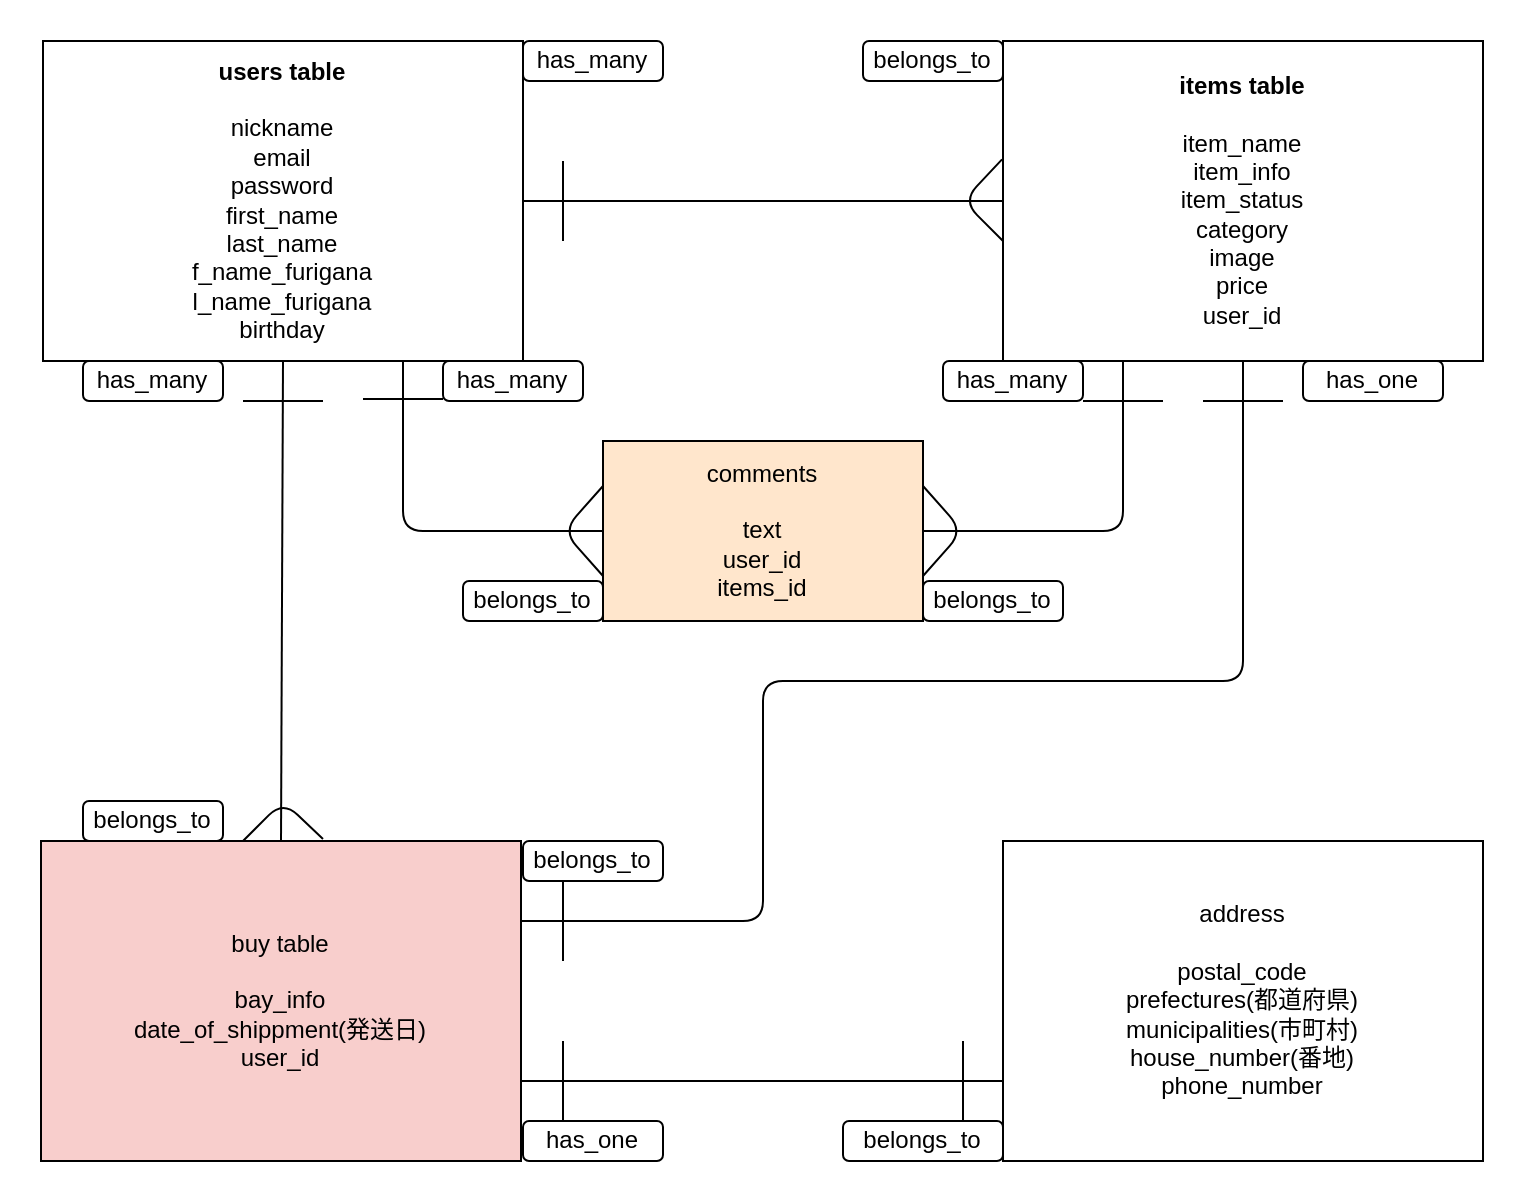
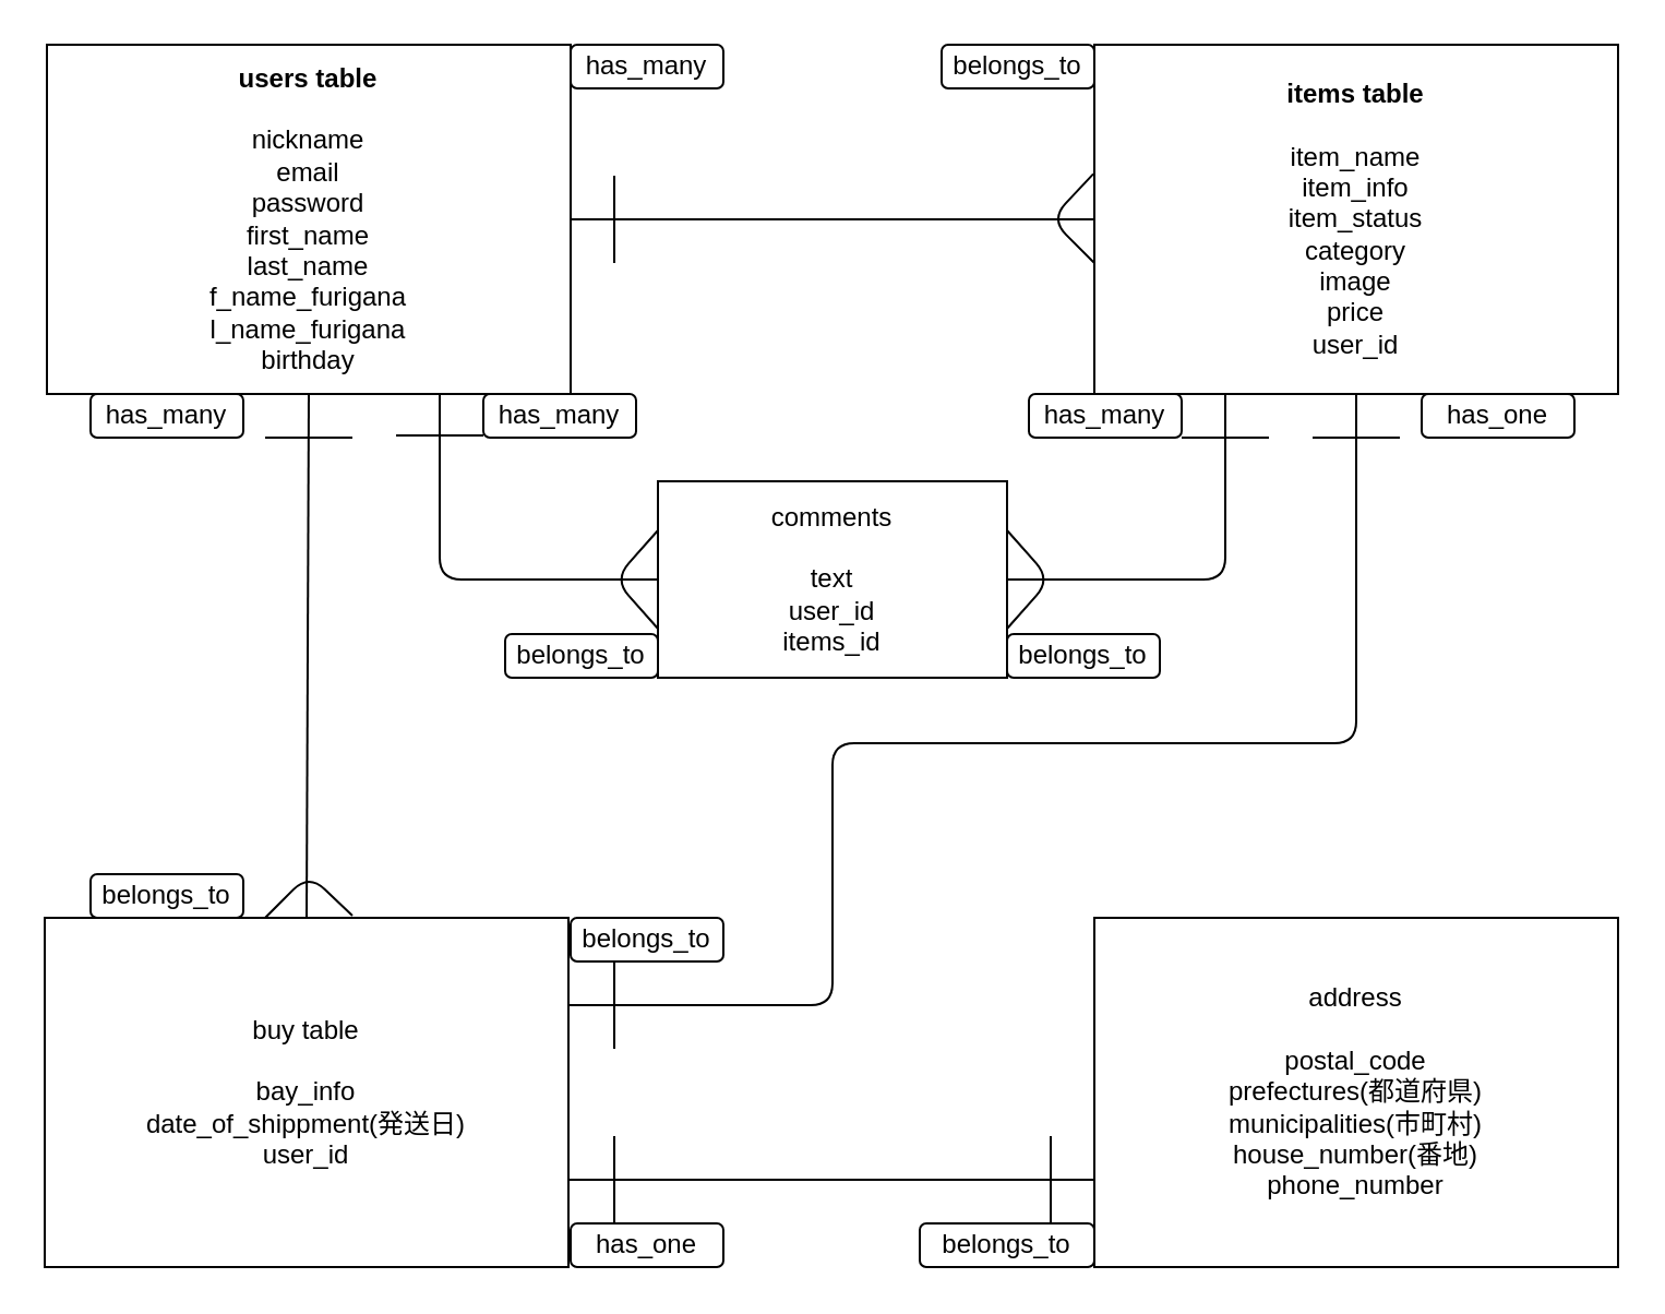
  <mxCell id="0" />
  <mxCell id="1" parent="0" />
  <mxCell id="2" value="&lt;b&gt;users table&lt;/b&gt;&lt;br&gt;&lt;br&gt;nickname&lt;br&gt;email&lt;br&gt;password&lt;br&gt;first_name&lt;br&gt;last_name&lt;br&gt;f_name_furigana&lt;br&gt;l_name_furigana&lt;br&gt;birthday" style="rounded=0;whiteSpace=wrap;html=1;" vertex="1" parent="1"><mxGeometry x="21" y="20" width="240" height="160" as="geometry" /></mxCell>
  <mxCell id="3" value="&lt;b&gt;items table&lt;/b&gt;&lt;br&gt;&lt;br&gt;item_name&lt;br&gt;item_info&lt;br&gt;item_status&lt;br&gt;category&lt;br&gt;image&lt;br&gt;price&lt;br&gt;user_id" style="rounded=0;whiteSpace=wrap;html=1;" vertex="1" parent="1"><mxGeometry x="501" y="20" width="240" height="160" as="geometry" /></mxCell>
  <mxCell id="4" value="" style="endArrow=none;html=1;exitX=1;exitY=0.5;exitDx=0;exitDy=0;entryX=0;entryY=0.5;entryDx=0;entryDy=0;" edge="1" parent="1" source="2" target="3"><mxGeometry width="50" height="50" relative="1" as="geometry"><mxPoint x="561" y="400" as="sourcePoint" /><mxPoint x="491" y="100" as="targetPoint" /><Array as="points" /></mxGeometry></mxCell>
- <mxCell id="5" value="comments&lt;br&gt;&lt;br&gt;text&lt;br&gt;user_id&lt;br&gt;items_id" style="rounded=0;whiteSpace=wrap;html=1;fillColor=#ffe6cc;" vertex="1" parent="1"><mxGeometry x="301" y="220" width="160" height="90" as="geometry" /></mxCell>
+ <mxCell id="5" value="comments&lt;br&gt;&lt;br&gt;text&lt;br&gt;user_id&lt;br&gt;items_id" style="rounded=0;whiteSpace=wrap;html=1;" vertex="1" parent="1"><mxGeometry x="301" y="220" width="160" height="90" as="geometry" /></mxCell>
  <mxCell id="6" value="address&lt;br&gt;&lt;br&gt;postal_code&lt;br&gt;prefectures(都道府県)&lt;br&gt;municipalities(市町村)&lt;br&gt;house_number(番地)&lt;br&gt;phone_number" style="rounded=0;whiteSpace=wrap;html=1;" vertex="1" parent="1"><mxGeometry x="501" y="420" width="240" height="160" as="geometry" /></mxCell>
- <mxCell id="7" value="buy table&lt;br&gt;&lt;br&gt;bay_info&lt;br&gt;date_of_shippment(発送日)&lt;br&gt;user_id" style="rounded=0;whiteSpace=wrap;html=1;fillColor=#f8cecc;" vertex="1" parent="1"><mxGeometry x="20" y="420" width="240" height="160" as="geometry" /></mxCell>
+ <mxCell id="7" value="buy table&lt;br&gt;&lt;br&gt;bay_info&lt;br&gt;date_of_shippment(発送日)&lt;br&gt;user_id" style="rounded=0;whiteSpace=wrap;html=1;" vertex="1" parent="1"><mxGeometry x="20" y="420" width="240" height="160" as="geometry" /></mxCell>
  <mxCell id="8" value="" style="endArrow=none;html=1;exitX=0.5;exitY=1;exitDx=0;exitDy=0;entryX=0.5;entryY=0;entryDx=0;entryDy=0;" edge="1" parent="1" source="2" target="7"><mxGeometry width="50" height="50" relative="1" as="geometry"><mxPoint x="131" y="260" as="sourcePoint" /><mxPoint x="371" y="260" as="targetPoint" /><Array as="points" /></mxGeometry></mxCell>
  <mxCell id="9" value="" style="endArrow=none;html=1;exitX=1;exitY=0.25;exitDx=0;exitDy=0;" edge="1" parent="1" source="7"><mxGeometry width="50" height="50" relative="1" as="geometry"><mxPoint x="261" y="449" as="sourcePoint" /><mxPoint x="381" y="420" as="targetPoint" /><Array as="points"><mxPoint x="381" y="460" /></Array></mxGeometry></mxCell>
  <mxCell id="10" value="" style="endArrow=none;html=1;entryX=0.5;entryY=1;entryDx=0;entryDy=0;" edge="1" parent="1" target="3"><mxGeometry width="50" height="50" relative="1" as="geometry"><mxPoint x="381" y="420" as="sourcePoint" /><mxPoint x="621" y="220" as="targetPoint" /><Array as="points"><mxPoint x="381" y="390" /><mxPoint x="381" y="370" /><mxPoint x="381" y="340" /><mxPoint x="431" y="340" /><mxPoint x="621" y="340" /><mxPoint x="621" y="280" /></Array></mxGeometry></mxCell>
  <mxCell id="11" value="" style="endArrow=none;html=1;" edge="1" parent="1"><mxGeometry width="50" height="50" relative="1" as="geometry"><mxPoint x="601" y="200" as="sourcePoint" /><mxPoint x="641" y="200" as="targetPoint" /><Array as="points"><mxPoint x="621" y="200" /></Array></mxGeometry></mxCell>
  <mxCell id="12" value="" style="endArrow=none;html=1;" edge="1" parent="1"><mxGeometry width="50" height="50" relative="1" as="geometry"><mxPoint x="281" y="440" as="sourcePoint" /><mxPoint x="281" y="480" as="targetPoint" /><Array as="points" /></mxGeometry></mxCell>
  <mxCell id="13" value="belongs_to" style="rounded=1;whiteSpace=wrap;html=1;" vertex="1" parent="1"><mxGeometry x="431" y="20" width="70" height="20" as="geometry" /></mxCell>
  <mxCell id="14" value="has_many" style="rounded=1;whiteSpace=wrap;html=1;" vertex="1" parent="1"><mxGeometry x="261" y="20" width="70" height="20" as="geometry" /></mxCell>
  <mxCell id="15" value="has_many" style="rounded=1;whiteSpace=wrap;html=1;" vertex="1" parent="1"><mxGeometry x="41" y="180" width="70" height="20" as="geometry" /></mxCell>
  <mxCell id="16" value="belongs_to" style="rounded=1;whiteSpace=wrap;html=1;" vertex="1" parent="1"><mxGeometry x="41" y="400" width="70" height="20" as="geometry" /></mxCell>
  <mxCell id="17" value="" style="endArrow=none;html=1;entryX=0.25;entryY=1;entryDx=0;entryDy=0;exitX=1;exitY=0.5;exitDx=0;exitDy=0;" edge="1" parent="1" source="5" target="3"><mxGeometry width="50" height="50" relative="1" as="geometry"><mxPoint x="461" y="230" as="sourcePoint" /><mxPoint x="561" y="190" as="targetPoint" /><Array as="points"><mxPoint x="561" y="265" /></Array></mxGeometry></mxCell>
  <mxCell id="18" value="" style="endArrow=none;html=1;entryX=0.75;entryY=1;entryDx=0;entryDy=0;exitX=0;exitY=0.5;exitDx=0;exitDy=0;" edge="1" parent="1" source="5" target="2"><mxGeometry width="50" height="50" relative="1" as="geometry"><mxPoint x="301" y="230" as="sourcePoint" /><mxPoint x="201" y="190" as="targetPoint" /><Array as="points"><mxPoint x="201" y="265" /></Array></mxGeometry></mxCell>
  <mxCell id="19" value="" style="endArrow=none;html=1;" edge="1" parent="1"><mxGeometry width="50" height="50" relative="1" as="geometry"><mxPoint x="181" y="199" as="sourcePoint" /><mxPoint x="221" y="199" as="targetPoint" /></mxGeometry></mxCell>
  <mxCell id="20" value="" style="endArrow=none;html=1;" edge="1" parent="1"><mxGeometry width="50" height="50" relative="1" as="geometry"><mxPoint x="541" y="200" as="sourcePoint" /><mxPoint x="581" y="200" as="targetPoint" /></mxGeometry></mxCell>
  <mxCell id="21" value="" style="endArrow=none;html=1;" edge="1" parent="1"><mxGeometry width="50" height="50" relative="1" as="geometry"><mxPoint x="121" y="420" as="sourcePoint" /><mxPoint x="161" y="419" as="targetPoint" /><Array as="points"><mxPoint x="141" y="400" /></Array></mxGeometry></mxCell>
  <mxCell id="22" value="" style="endArrow=none;html=1;exitX=-0.002;exitY=0.37;exitDx=0;exitDy=0;exitPerimeter=0;" edge="1" parent="1" source="3"><mxGeometry width="50" height="50" relative="1" as="geometry"><mxPoint x="421" y="132.5" as="sourcePoint" /><mxPoint x="501" y="120" as="targetPoint" /><Array as="points"><mxPoint x="481" y="100" /></Array></mxGeometry></mxCell>
  <mxCell id="23" value="" style="endArrow=none;html=1;entryX=0;entryY=0.75;entryDx=0;entryDy=0;exitX=1;exitY=0.75;exitDx=0;exitDy=0;" edge="1" parent="1" source="7" target="6"><mxGeometry width="50" height="50" relative="1" as="geometry"><mxPoint x="356" y="560" as="sourcePoint" /><mxPoint x="406" y="510" as="targetPoint" /></mxGeometry></mxCell>
  <mxCell id="24" value="" style="endArrow=none;html=1;" edge="1" parent="1"><mxGeometry width="50" height="50" relative="1" as="geometry"><mxPoint x="281" y="520" as="sourcePoint" /><mxPoint x="281" y="560" as="targetPoint" /><Array as="points"><mxPoint x="281" y="540" /></Array></mxGeometry></mxCell>
  <mxCell id="25" value="" style="endArrow=none;html=1;" edge="1" parent="1"><mxGeometry width="50" height="50" relative="1" as="geometry"><mxPoint x="481" y="520" as="sourcePoint" /><mxPoint x="481" y="560" as="targetPoint" /><Array as="points"><mxPoint x="481" y="540" /></Array></mxGeometry></mxCell>
  <mxCell id="26" value="has_one" style="rounded=1;whiteSpace=wrap;html=1;" vertex="1" parent="1"><mxGeometry x="261" y="560" width="70" height="20" as="geometry" /></mxCell>
  <mxCell id="27" value="belongs_to" style="rounded=1;whiteSpace=wrap;html=1;" vertex="1" parent="1"><mxGeometry x="421" y="560" width="80" height="20" as="geometry" /></mxCell>
  <mxCell id="28" value="has_one" style="rounded=1;whiteSpace=wrap;html=1;" vertex="1" parent="1"><mxGeometry x="651" y="180" width="70" height="20" as="geometry" /></mxCell>
  <mxCell id="29" value="belongs_to" style="rounded=1;whiteSpace=wrap;html=1;" vertex="1" parent="1"><mxGeometry x="261" y="420" width="70" height="20" as="geometry" /></mxCell>
  <mxCell id="30" value="belongs_to" style="rounded=1;whiteSpace=wrap;html=1;" vertex="1" parent="1"><mxGeometry x="231" y="290" width="70" height="20" as="geometry" /></mxCell>
  <mxCell id="31" value="belongs_to" style="rounded=1;whiteSpace=wrap;html=1;" vertex="1" parent="1"><mxGeometry x="461" y="290" width="70" height="20" as="geometry" /></mxCell>
  <mxCell id="32" value="" style="endArrow=none;html=1;" edge="1" parent="1"><mxGeometry width="50" height="50" relative="1" as="geometry"><mxPoint x="121" y="200" as="sourcePoint" /><mxPoint x="161" y="200" as="targetPoint" /></mxGeometry></mxCell>
  <mxCell id="33" value="has_many" style="rounded=1;whiteSpace=wrap;html=1;" vertex="1" parent="1"><mxGeometry x="221" y="180" width="70" height="20" as="geometry" /></mxCell>
  <mxCell id="34" value="has_many" style="rounded=1;whiteSpace=wrap;html=1;" vertex="1" parent="1"><mxGeometry x="471" y="180" width="70" height="20" as="geometry" /></mxCell>
  <mxCell id="35" value="" style="endArrow=none;html=1;exitX=1;exitY=0.75;exitDx=0;exitDy=0;entryX=1;entryY=0.25;entryDx=0;entryDy=0;" edge="1" parent="1" source="5" target="5"><mxGeometry width="50" height="50" relative="1" as="geometry"><mxPoint x="471" y="280" as="sourcePoint" /><mxPoint x="461" y="250" as="targetPoint" /><Array as="points"><mxPoint x="481" y="265" /></Array></mxGeometry></mxCell>
  <mxCell id="36" value="" style="endArrow=none;html=1;exitX=0;exitY=0.75;exitDx=0;exitDy=0;entryX=0;entryY=0.25;entryDx=0;entryDy=0;" edge="1" parent="1" source="5" target="5"><mxGeometry width="50" height="50" relative="1" as="geometry"><mxPoint x="241" y="260" as="sourcePoint" /><mxPoint x="291" y="210" as="targetPoint" /><Array as="points"><mxPoint x="281" y="265" /></Array></mxGeometry></mxCell>
  <mxCell id="37" value="" style="endArrow=none;html=1;" edge="1" parent="1"><mxGeometry width="50" height="50" relative="1" as="geometry"><mxPoint x="281" y="80" as="sourcePoint" /><mxPoint x="281" y="120" as="targetPoint" /><Array as="points" /></mxGeometry></mxCell>
